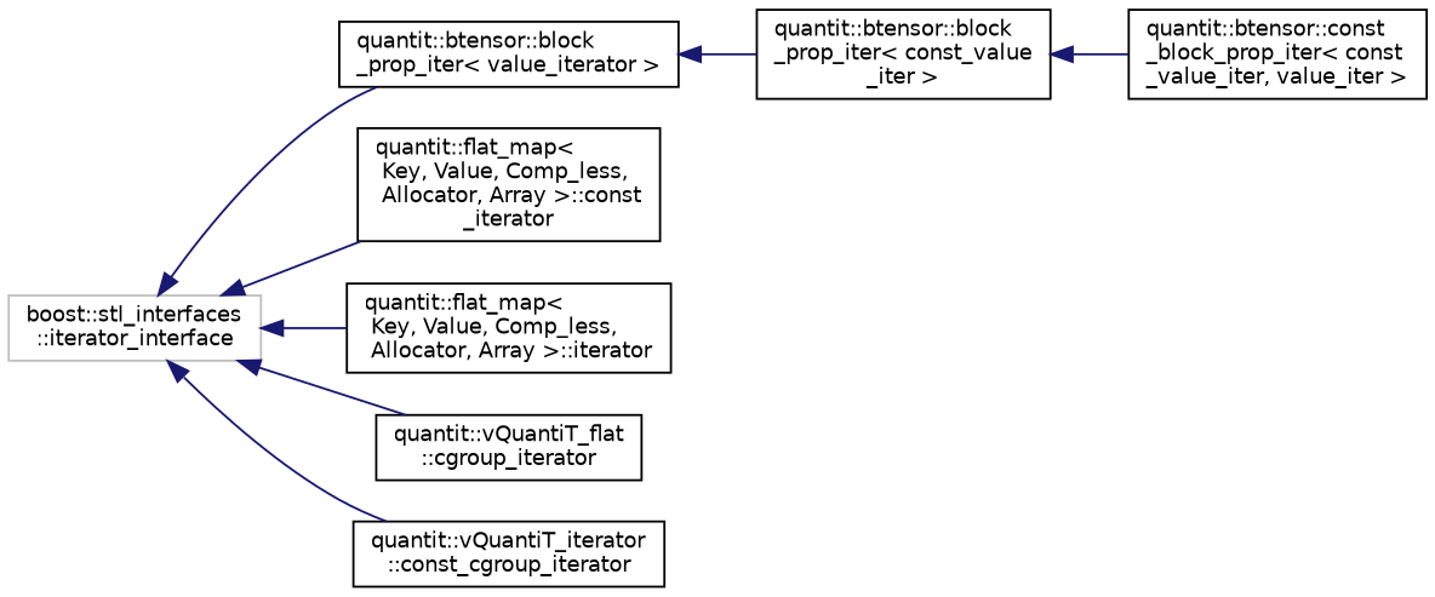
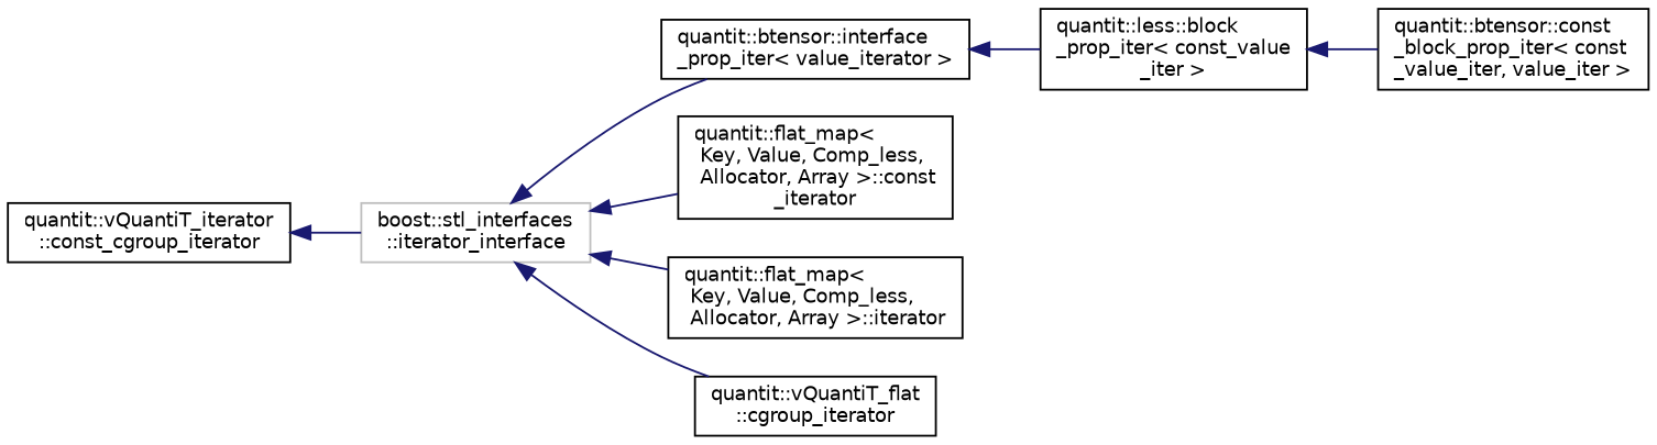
  digraph {
    rankdir=LR
    node [color=black fillcolor=white fontname=Helvetica fontsize=10 shape=record style=filled]
    edge [color=midnightblue dir=back fontname=Helvetica fontsize=10 labelfontname=Helvetica labelfontsize=10 style=solid]
    n1 [color=grey75 height=0.2 label="boost::stl_interfaces\l::iterator_interface" width=0.4]
-   n2 [height=0.2 label="quantit::btensor::block\l_prop_iter\< value_iterator \>" width=0.4]
+   n2 [height=0.2 label="quantit::btensor::interface\l_prop_iter\< value_iterator \>" width=0.4]
    n3 [height=0.2 label="quantit::flat_map\<\l Key, Value, Comp_less,\l Allocator, Array \>::const\l_iterator" width=0.4]
    n4 [height=0.2 label="quantit::flat_map\<\l Key, Value, Comp_less,\l Allocator, Array \>::iterator" width=0.4]
    n5 [height=0.2 label="quantit::vQuantiT_flat\l::cgroup_iterator" width=0.4]
    n6 [height=0.2 label="quantit::vQuantiT_iterator\l::const_cgroup_iterator" width=0.4]
-   n7 [height=0.2 label="quantit::btensor::block\l_prop_iter\< const_value\l_iter \>" width=0.4]
+   n7 [height=0.2 label="quantit::less::block\l_prop_iter\< const_value\l_iter \>" width=0.4]
    n8 [height=0.2 label="quantit::btensor::const\l_block_prop_iter\< const\l_value_iter, value_iter \>" width=0.4]
    n1 -> n2
    n1 -> n3
    n1 -> n4
    n1 -> n5
-   n1 -> n6
+   n6 -> n1
    n2 -> n7
    n7 -> n8
  }
